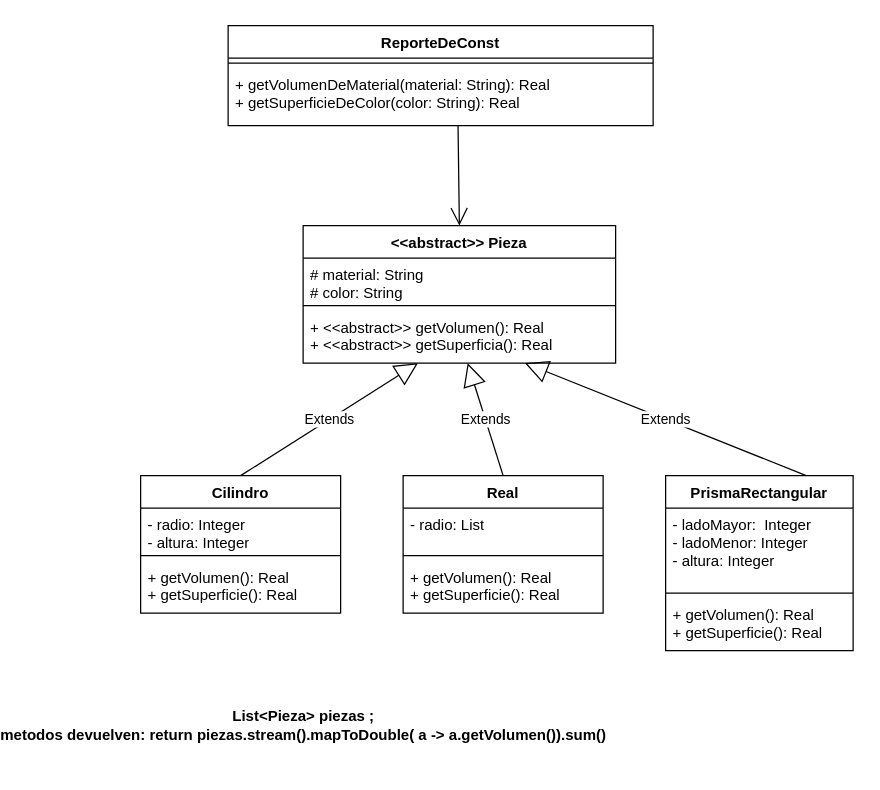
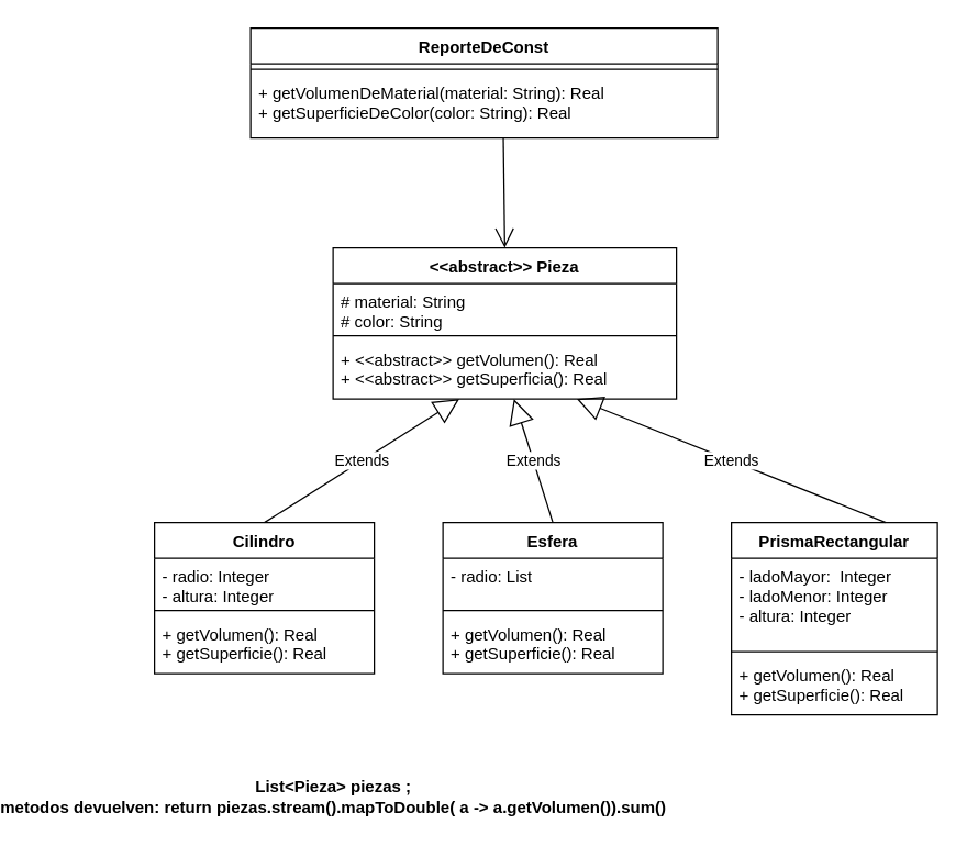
  <mxCell id="0" />
  <mxCell id="1" parent="0" />
  <mxCell id="2" value="ReporteDeConst" style="swimlane;fontStyle=1;align=center;verticalAlign=top;childLayout=stackLayout;horizontal=1;startSize=26;horizontalStack=0;resizeParent=1;resizeParentMax=0;resizeLast=0;collapsible=1;marginBottom=0;whiteSpace=wrap;html=1;" vertex="1" parent="1"><mxGeometry x="140" y="20" width="340" height="80" as="geometry" /></mxCell>
  <mxCell id="3" value="" style="line;strokeWidth=1;fillColor=none;align=left;verticalAlign=middle;spacingTop=-1;spacingLeft=3;spacingRight=3;rotatable=0;labelPosition=right;points=[];portConstraint=eastwest;strokeColor=inherit;" vertex="1" parent="2"><mxGeometry y="26" width="340" height="8" as="geometry" /></mxCell>
  <mxCell id="4" value="+ getVolumenDeMaterial(material: String): Real&lt;br&gt;+ getSuperficieDeColor(color: String): Real" style="text;strokeColor=none;fillColor=none;align=left;verticalAlign=top;spacingLeft=4;spacingRight=4;overflow=hidden;rotatable=0;points=[[0,0.5],[1,0.5]];portConstraint=eastwest;whiteSpace=wrap;html=1;" vertex="1" parent="2"><mxGeometry y="34" width="340" height="46" as="geometry" /></mxCell>
  <mxCell id="5" value="Cilindro&lt;br&gt;" style="swimlane;fontStyle=1;align=center;verticalAlign=top;childLayout=stackLayout;horizontal=1;startSize=26;horizontalStack=0;resizeParent=1;resizeParentMax=0;resizeLast=0;collapsible=1;marginBottom=0;whiteSpace=wrap;html=1;" vertex="1" parent="1"><mxGeometry x="70" y="380" width="160" height="110" as="geometry" /></mxCell>
  <mxCell id="6" value="- radio: Integer&lt;br&gt;- altura: Integer" style="text;strokeColor=none;fillColor=none;align=left;verticalAlign=top;spacingLeft=4;spacingRight=4;overflow=hidden;rotatable=0;points=[[0,0.5],[1,0.5]];portConstraint=eastwest;whiteSpace=wrap;html=1;" vertex="1" parent="5"><mxGeometry y="26" width="160" height="34" as="geometry" /></mxCell>
  <mxCell id="7" value="" style="line;strokeWidth=1;fillColor=none;align=left;verticalAlign=middle;spacingTop=-1;spacingLeft=3;spacingRight=3;rotatable=0;labelPosition=right;points=[];portConstraint=eastwest;strokeColor=inherit;" vertex="1" parent="5"><mxGeometry y="60" width="160" height="8" as="geometry" /></mxCell>
  <mxCell id="8" value="+ getVolumen(): Real&lt;br&gt;+ getSuperficie(): Real" style="text;strokeColor=none;fillColor=none;align=left;verticalAlign=top;spacingLeft=4;spacingRight=4;overflow=hidden;rotatable=0;points=[[0,0.5],[1,0.5]];portConstraint=eastwest;whiteSpace=wrap;html=1;" vertex="1" parent="5"><mxGeometry y="68" width="160" height="42" as="geometry" /></mxCell>
  <mxCell id="9" value="" style="endArrow=open;endFill=1;endSize=12;html=1;rounded=0;exitX=0.541;exitY=1;exitDx=0;exitDy=0;exitPerimeter=0;entryX=0.5;entryY=0;entryDx=0;entryDy=0;" edge="1" parent="1" source="4" target="18"><mxGeometry width="160" relative="1" as="geometry"><mxPoint x="330" y="90" as="sourcePoint" /><mxPoint x="330.734" y="190" as="targetPoint" /></mxGeometry></mxCell>
- <mxCell id="10" value="Real" style="swimlane;fontStyle=1;align=center;verticalAlign=top;childLayout=stackLayout;horizontal=1;startSize=26;horizontalStack=0;resizeParent=1;resizeParentMax=0;resizeLast=0;collapsible=1;marginBottom=0;whiteSpace=wrap;html=1;" vertex="1" parent="1"><mxGeometry x="280" y="380" width="160" height="110" as="geometry" /></mxCell>
+ <mxCell id="10" value="Esfera" style="swimlane;fontStyle=1;align=center;verticalAlign=top;childLayout=stackLayout;horizontal=1;startSize=26;horizontalStack=0;resizeParent=1;resizeParentMax=0;resizeLast=0;collapsible=1;marginBottom=0;whiteSpace=wrap;html=1;" vertex="1" parent="1"><mxGeometry x="280" y="380" width="160" height="110" as="geometry" /></mxCell>
  <mxCell id="11" value="- radio: List" style="text;strokeColor=none;fillColor=none;align=left;verticalAlign=top;spacingLeft=4;spacingRight=4;overflow=hidden;rotatable=0;points=[[0,0.5],[1,0.5]];portConstraint=eastwest;whiteSpace=wrap;html=1;" vertex="1" parent="10"><mxGeometry y="26" width="160" height="34" as="geometry" /></mxCell>
  <mxCell id="12" value="" style="line;strokeWidth=1;fillColor=none;align=left;verticalAlign=middle;spacingTop=-1;spacingLeft=3;spacingRight=3;rotatable=0;labelPosition=right;points=[];portConstraint=eastwest;strokeColor=inherit;" vertex="1" parent="10"><mxGeometry y="60" width="160" height="8" as="geometry" /></mxCell>
  <mxCell id="13" value="+ getVolumen(): Real&lt;br&gt;+ getSuperficie(): Real" style="text;strokeColor=none;fillColor=none;align=left;verticalAlign=top;spacingLeft=4;spacingRight=4;overflow=hidden;rotatable=0;points=[[0,0.5],[1,0.5]];portConstraint=eastwest;whiteSpace=wrap;html=1;" vertex="1" parent="10"><mxGeometry y="68" width="160" height="42" as="geometry" /></mxCell>
  <mxCell id="14" value="PrismaRectangular" style="swimlane;fontStyle=1;align=center;verticalAlign=top;childLayout=stackLayout;horizontal=1;startSize=26;horizontalStack=0;resizeParent=1;resizeParentMax=0;resizeLast=0;collapsible=1;marginBottom=0;whiteSpace=wrap;html=1;" vertex="1" parent="1"><mxGeometry x="490" y="380" width="150" height="140" as="geometry" /></mxCell>
  <mxCell id="15" value="- ladoMayor:&amp;nbsp; Integer&lt;br&gt;- ladoMenor: Integer&lt;br&gt;- altura: Integer" style="text;strokeColor=none;fillColor=none;align=left;verticalAlign=top;spacingLeft=4;spacingRight=4;overflow=hidden;rotatable=0;points=[[0,0.5],[1,0.5]];portConstraint=eastwest;whiteSpace=wrap;html=1;" vertex="1" parent="14"><mxGeometry y="26" width="150" height="64" as="geometry" /></mxCell>
  <mxCell id="16" value="" style="line;strokeWidth=1;fillColor=none;align=left;verticalAlign=middle;spacingTop=-1;spacingLeft=3;spacingRight=3;rotatable=0;labelPosition=right;points=[];portConstraint=eastwest;strokeColor=inherit;" vertex="1" parent="14"><mxGeometry y="90" width="150" height="8" as="geometry" /></mxCell>
  <mxCell id="17" value="+ getVolumen(): Real&lt;br&gt;+ getSuperficie(): Real" style="text;strokeColor=none;fillColor=none;align=left;verticalAlign=top;spacingLeft=4;spacingRight=4;overflow=hidden;rotatable=0;points=[[0,0.5],[1,0.5]];portConstraint=eastwest;whiteSpace=wrap;html=1;" vertex="1" parent="14"><mxGeometry y="98" width="150" height="42" as="geometry" /></mxCell>
  <mxCell id="18" value="&amp;lt;&amp;lt;abstract&amp;gt;&amp;gt; Pieza" style="swimlane;fontStyle=1;align=center;verticalAlign=top;childLayout=stackLayout;horizontal=1;startSize=26;horizontalStack=0;resizeParent=1;resizeParentMax=0;resizeLast=0;collapsible=1;marginBottom=0;whiteSpace=wrap;html=1;" vertex="1" parent="1"><mxGeometry x="200" y="180" width="250" height="110" as="geometry" /></mxCell>
  <mxCell id="19" value="# material: String&lt;br&gt;# color: String" style="text;strokeColor=none;fillColor=none;align=left;verticalAlign=top;spacingLeft=4;spacingRight=4;overflow=hidden;rotatable=0;points=[[0,0.5],[1,0.5]];portConstraint=eastwest;whiteSpace=wrap;html=1;" vertex="1" parent="18"><mxGeometry y="26" width="250" height="34" as="geometry" /></mxCell>
  <mxCell id="20" value="" style="line;strokeWidth=1;fillColor=none;align=left;verticalAlign=middle;spacingTop=-1;spacingLeft=3;spacingRight=3;rotatable=0;labelPosition=right;points=[];portConstraint=eastwest;strokeColor=inherit;" vertex="1" parent="18"><mxGeometry y="60" width="250" height="8" as="geometry" /></mxCell>
  <mxCell id="21" value="+ &amp;lt;&amp;lt;abstract&amp;gt;&amp;gt; getVolumen(): Real&lt;br&gt;+ &amp;lt;&amp;lt;abstract&amp;gt;&amp;gt; getSuperficia(): Real" style="text;strokeColor=none;fillColor=none;align=left;verticalAlign=top;spacingLeft=4;spacingRight=4;overflow=hidden;rotatable=0;points=[[0,0.5],[1,0.5]];portConstraint=eastwest;whiteSpace=wrap;html=1;" vertex="1" parent="18"><mxGeometry y="68" width="250" height="42" as="geometry" /></mxCell>
  <mxCell id="22" value="Extends" style="endArrow=block;endSize=16;endFill=0;html=1;rounded=0;exitX=0.5;exitY=0;exitDx=0;exitDy=0;" edge="1" parent="1" source="5" target="21"><mxGeometry width="160" relative="1" as="geometry"><mxPoint x="180" y="340" as="sourcePoint" /><mxPoint x="340" y="340" as="targetPoint" /></mxGeometry></mxCell>
  <mxCell id="23" value="Extends" style="endArrow=block;endSize=16;endFill=0;html=1;rounded=0;exitX=0.5;exitY=0;exitDx=0;exitDy=0;" edge="1" parent="1" source="10" target="21"><mxGeometry width="160" relative="1" as="geometry"><mxPoint x="160" y="390" as="sourcePoint" /><mxPoint x="340" y="300" as="targetPoint" /></mxGeometry></mxCell>
  <mxCell id="24" value="Extends" style="endArrow=block;endSize=16;endFill=0;html=1;rounded=0;exitX=0.75;exitY=0;exitDx=0;exitDy=0;" edge="1" parent="1" source="14" target="21"><mxGeometry width="160" relative="1" as="geometry"><mxPoint x="490" y="378" as="sourcePoint" /><mxPoint x="607" y="290" as="targetPoint" /></mxGeometry></mxCell>
  <mxCell id="25" value="List&amp;lt;Pieza&amp;gt; piezas ;&lt;br&gt;metodos devuelven: return piezas.stream().mapToDouble( a -&amp;gt; a.getVolumen()).sum()" style="text;align=center;fontStyle=1;verticalAlign=middle;spacingLeft=3;spacingRight=3;strokeColor=none;rotatable=0;points=[[0,0.5],[1,0.5]];portConstraint=eastwest;html=1;" vertex="1" parent="1"><mxGeometry x="20" y="550" width="360" height="60" as="geometry" /></mxCell>
